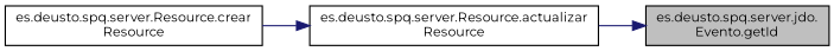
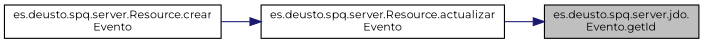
  digraph {
    fontname=Montserrat
    rankdir=RL
    node [color=black fillcolor=white fontname=Montserrat fontsize=10 shape=record style=filled]
    edge [color=midnightblue dir=back fontname=Montserrat fontsize=10 labelfontname=Helvetica labelfontsize=10 style=solid]
    n1 [fillcolor=grey75 fontcolor=black height=0.2 label="es.deusto.spq.server.jdo.\lEvento.getId" width=0.4]
-   n2 [height=0.2 label="es.deusto.spq.server.Resource.actualizar\lResource" width=0.4]
-   n3 [height=0.2 label="es.deusto.spq.server.Resource.crear\lResource" width=0.4]
+   n2 [height=0.2 label="es.deusto.spq.server.Resource.actualizar\lEvento" width=0.4]
+   n3 [height=0.2 label="es.deusto.spq.server.Resource.crear\lEvento" width=0.4]
    n1 -> n2
    n2 -> n3
  }
